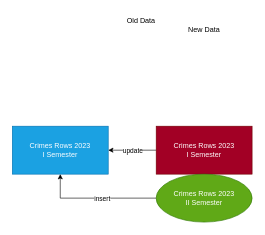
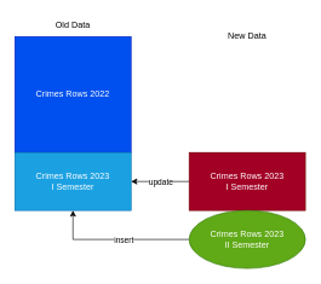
  <mxCell id="0" />
  <mxCell id="1" parent="0" />
+ <mxCell id="2" value="Crimes Rows 2022" style="rounded=0;whiteSpace=wrap;html=1;fillColor=#0050ef;fontColor=#ffffff;strokeColor=#001DBC;" vertex="1" parent="1"><mxGeometry x="20" y="50" width="160" height="160" as="geometry" /></mxCell>
  <mxCell id="3" value="Crimes Rows 2023&lt;br&gt;I Semester" style="rounded=0;whiteSpace=wrap;html=1;fillColor=#1ba1e2;fontColor=#ffffff;strokeColor=#006EAF;" vertex="1" parent="1"><mxGeometry x="20" y="210" width="160" height="80" as="geometry" /></mxCell>
  <mxCell id="4" style="edgeStyle=orthogonalEdgeStyle;rounded=0;orthogonalLoop=1;jettySize=auto;html=1;entryX=1;entryY=0.5;entryDx=0;entryDy=0;" edge="1" parent="1" source="6" target="3"><mxGeometry relative="1" as="geometry" /></mxCell>
  <mxCell id="5" value="update" style="edgeLabel;html=1;align=center;verticalAlign=middle;resizable=0;points=[];" connectable="0" vertex="1" parent="4"><mxGeometry x="0.354" relative="1" as="geometry"><mxPoint x="14" as="offset" /></mxGeometry></mxCell>
  <mxCell id="6" value="Crimes Rows 2023&lt;br&gt;I Semester" style="rounded=0;whiteSpace=wrap;html=1;fillColor=#a20025;fontColor=#ffffff;strokeColor=#6F0000;" vertex="1" parent="1"><mxGeometry x="260" y="210" width="160" height="80" as="geometry" /></mxCell>
  <mxCell id="7" style="edgeStyle=orthogonalEdgeStyle;rounded=0;orthogonalLoop=1;jettySize=auto;html=1;entryX=0.5;entryY=1;entryDx=0;entryDy=0;" edge="1" parent="1" source="9" target="3"><mxGeometry relative="1" as="geometry" /></mxCell>
  <mxCell id="8" value="insert" style="edgeLabel;html=1;align=center;verticalAlign=middle;resizable=0;points=[];" connectable="0" vertex="1" parent="7"><mxGeometry x="0.05" y="1" relative="1" as="geometry"><mxPoint x="14" y="-1" as="offset" /></mxGeometry></mxCell>
  <mxCell id="9" value="Crimes Rows 2023&lt;br&gt;II Semester" style="ellipse;whiteSpace=wrap;html=1;fillColor=#60a917;fontColor=#ffffff;strokeColor=#2D7600;" vertex="1" parent="1"><mxGeometry x="260" y="290" width="160" height="80" as="geometry" /></mxCell>
- <mxCell id="10" value="Old Data" style="text;html=1;strokeColor=none;fillColor=none;align=center;verticalAlign=middle;whiteSpace=wrap;rounded=0;" vertex="1" parent="1"><mxGeometry x="205" y="20" width="60" height="30" as="geometry" /></mxCell>
+ <mxCell id="10" value="Old Data" style="text;html=1;strokeColor=none;fillColor=none;align=center;verticalAlign=middle;whiteSpace=wrap;rounded=0;" vertex="1" parent="1"><mxGeometry x="70" y="20" width="60" height="30" as="geometry" /></mxCell>
  <mxCell id="11" value="New Data" style="text;html=1;strokeColor=none;fillColor=none;align=center;verticalAlign=middle;whiteSpace=wrap;rounded=0;" vertex="1" parent="1"><mxGeometry x="310" y="35" width="60" height="30" as="geometry" /></mxCell>
